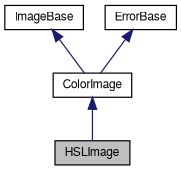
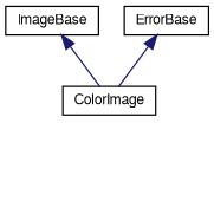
  digraph {
    node [color=black fontname=FreeSans fontsize=10 shape=record]
    edge [color=midnightblue dir=back fontname=FreeSans fontsize=10 labelfontname=FreeSans labelfontsize=10 style=solid]
-   n1 [fillcolor=grey75 fontcolor=black height=0.2 label=HSLImage style=filled width=0.4]
    n2 [height=0.2 label=ColorImage width=0.4]
    n3 [height=0.2 label=ImageBase width=0.4]
    n4 [height=0.2 label=ErrorBase width=0.4]
-   n2 -> n1
    n3 -> n2
    n4 -> n2
  }
